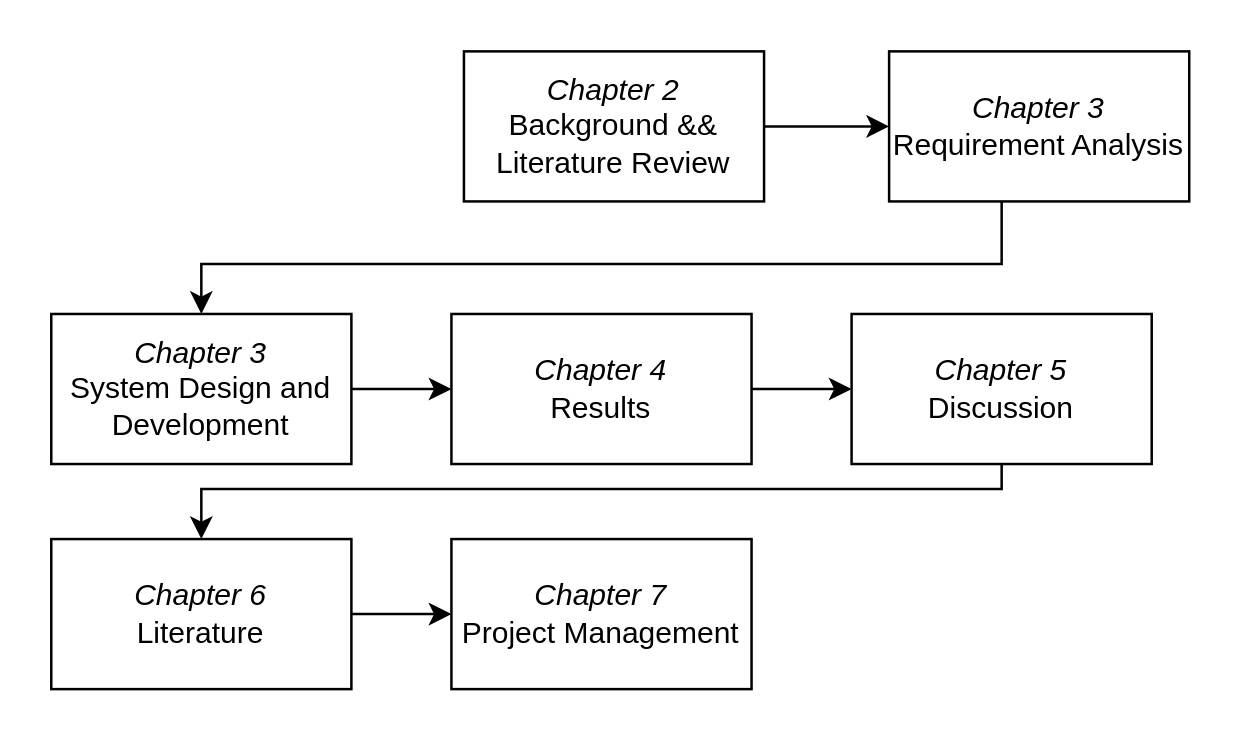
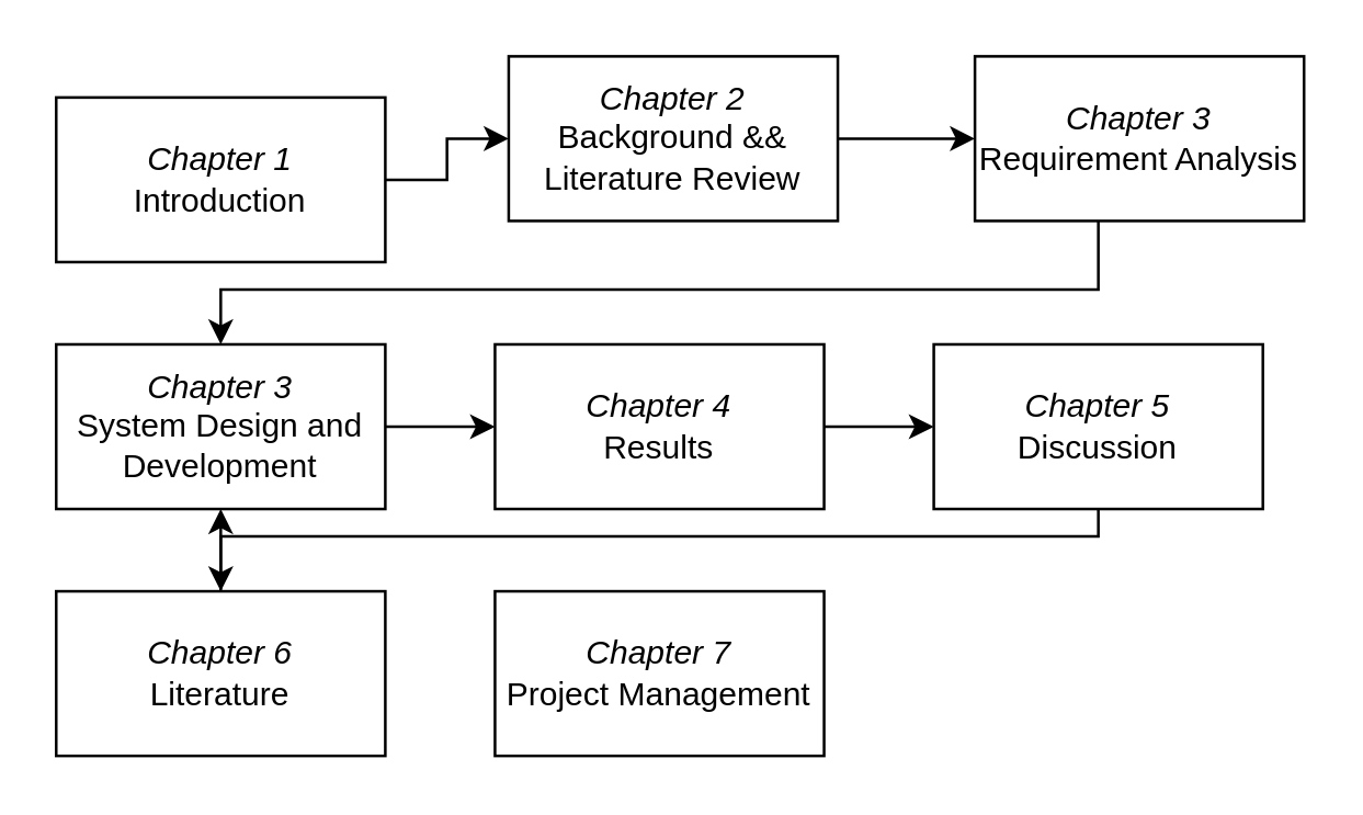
  <mxCell id="0" />
  <mxCell id="1" parent="0" />
+ <mxCell id="2" value="" style="edgeStyle=orthogonalEdgeStyle;rounded=0;orthogonalLoop=1;jettySize=auto;html=1;" edge="1" parent="1" source="3" target="5"><mxGeometry relative="1" as="geometry" /></mxCell>
+ <mxCell id="3" value="&lt;i&gt;Chapter 1&lt;/i&gt;&lt;br&gt;Introduction" style="rounded=0;whiteSpace=wrap;html=1;" vertex="1" parent="1"><mxGeometry x="20" y="35" width="120" height="60" as="geometry" /></mxCell>
  <mxCell id="4" value="" style="edgeStyle=orthogonalEdgeStyle;rounded=0;orthogonalLoop=1;jettySize=auto;html=1;" edge="1" parent="1" source="5" target="7"><mxGeometry relative="1" as="geometry" /></mxCell>
  <mxCell id="5" value="&lt;i&gt;Chapter 2&lt;/i&gt;&lt;br&gt;Background &amp;amp;&amp;amp; Literature Review" style="rounded=0;whiteSpace=wrap;html=1;" vertex="1" parent="1"><mxGeometry x="185" y="20" width="120" height="60" as="geometry" /></mxCell>
  <mxCell id="6" style="edgeStyle=orthogonalEdgeStyle;rounded=0;orthogonalLoop=1;jettySize=auto;html=1;" edge="1" parent="1" source="7" target="9"><mxGeometry relative="1" as="geometry"><Array as="points"><mxPoint x="400" y="105" /><mxPoint x="80" y="105" /></Array></mxGeometry></mxCell>
  <mxCell id="7" value="&lt;i&gt;Chapter 3&lt;/i&gt;&lt;br&gt;Requirement Analysis" style="rounded=0;whiteSpace=wrap;html=1;" vertex="1" parent="1"><mxGeometry x="355" y="20" width="120" height="60" as="geometry" /></mxCell>
  <mxCell id="8" value="" style="edgeStyle=orthogonalEdgeStyle;rounded=0;orthogonalLoop=1;jettySize=auto;html=1;" edge="1" parent="1" source="9" target="11"><mxGeometry relative="1" as="geometry" /></mxCell>
  <mxCell id="9" value="&lt;i&gt;Chapter 3&lt;/i&gt;&lt;br&gt;System Design and Development" style="rounded=0;whiteSpace=wrap;html=1;" vertex="1" parent="1"><mxGeometry x="20" y="125" width="120" height="60" as="geometry" /></mxCell>
  <mxCell id="10" value="" style="edgeStyle=orthogonalEdgeStyle;rounded=0;orthogonalLoop=1;jettySize=auto;html=1;" edge="1" parent="1" source="11" target="13"><mxGeometry relative="1" as="geometry" /></mxCell>
  <mxCell id="11" value="&lt;i&gt;Chapter 4&lt;/i&gt;&lt;br&gt;Results" style="rounded=0;whiteSpace=wrap;html=1;" vertex="1" parent="1"><mxGeometry x="180" y="125" width="120" height="60" as="geometry" /></mxCell>
  <mxCell id="12" style="edgeStyle=orthogonalEdgeStyle;rounded=0;orthogonalLoop=1;jettySize=auto;html=1;" edge="1" parent="1" source="13" target="15"><mxGeometry relative="1" as="geometry"><Array as="points"><mxPoint x="400" y="195" /><mxPoint x="80" y="195" /></Array></mxGeometry></mxCell>
  <mxCell id="13" value="&lt;i&gt;Chapter 5&lt;/i&gt;&lt;br&gt;Discussion" style="rounded=0;whiteSpace=wrap;html=1;" vertex="1" parent="1"><mxGeometry x="340" y="125" width="120" height="60" as="geometry" /></mxCell>
- <mxCell id="14" value="" style="edgeStyle=orthogonalEdgeStyle;rounded=0;orthogonalLoop=1;jettySize=auto;html=1;" edge="1" parent="1" source="15" target="16"><mxGeometry relative="1" as="geometry" /></mxCell>
+ <mxCell id="14" value="" style="edgeStyle=orthogonalEdgeStyle;rounded=0;orthogonalLoop=1;jettySize=auto;html=1;" edge="1" parent="1" source="15" target="9"><mxGeometry relative="1" as="geometry" /></mxCell>
  <mxCell id="15" value="&lt;i&gt;Chapter 6&lt;/i&gt;&lt;br&gt;Literature" style="rounded=0;whiteSpace=wrap;html=1;" vertex="1" parent="1"><mxGeometry x="20" y="215" width="120" height="60" as="geometry" /></mxCell>
  <mxCell id="16" value="&lt;i&gt;Chapter 7&lt;/i&gt;&lt;br&gt;Project Management" style="rounded=0;whiteSpace=wrap;html=1;" vertex="1" parent="1"><mxGeometry x="180" y="215" width="120" height="60" as="geometry" /></mxCell>
